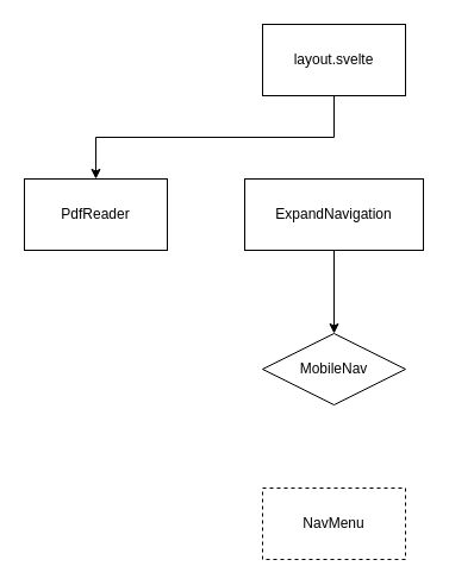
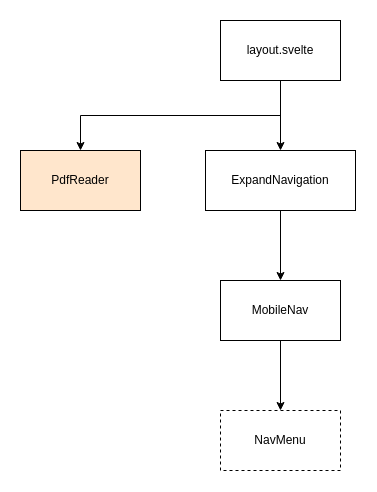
  <mxCell id="0" />
  <mxCell id="1" parent="0" />
  <mxCell id="2" style="edgeStyle=orthogonalEdgeStyle;rounded=0;orthogonalLoop=1;jettySize=auto;html=1;exitX=0.5;exitY=1;exitDx=0;exitDy=0;entryX=0.5;entryY=0;entryDx=0;entryDy=0;" edge="1" parent="1" source="4" target="5"><mxGeometry relative="1" as="geometry" /></mxCell>
+ <mxCell id="3" style="edgeStyle=orthogonalEdgeStyle;rounded=0;orthogonalLoop=1;jettySize=auto;html=1;exitX=0.5;exitY=1;exitDx=0;exitDy=0;entryX=0.5;entryY=0;entryDx=0;entryDy=0;" edge="1" parent="1" source="4" target="7"><mxGeometry relative="1" as="geometry" /></mxCell>
  <mxCell id="4" value="layout.svelte" style="rounded=0;whiteSpace=wrap;html=1;" vertex="1" parent="1"><mxGeometry x="220" y="20" width="120" height="60" as="geometry" /></mxCell>
- <mxCell id="5" value="PdfReader" style="rounded=0;whiteSpace=wrap;html=1;" vertex="1" parent="1"><mxGeometry x="20" y="150" width="120" height="60" as="geometry" /></mxCell>
+ <mxCell id="5" value="PdfReader" style="rounded=0;whiteSpace=wrap;html=1;fillColor=#ffe6cc;" vertex="1" parent="1"><mxGeometry x="20" y="150" width="120" height="60" as="geometry" /></mxCell>
  <mxCell id="6" style="edgeStyle=orthogonalEdgeStyle;rounded=0;orthogonalLoop=1;jettySize=auto;html=1;exitX=0.5;exitY=1;exitDx=0;exitDy=0;entryX=0.5;entryY=0;entryDx=0;entryDy=0;" edge="1" parent="1" source="7" target="9"><mxGeometry relative="1" as="geometry" /></mxCell>
  <mxCell id="7" value="ExpandNavigation" style="rounded=0;whiteSpace=wrap;html=1;" vertex="1" parent="1"><mxGeometry x="205" y="150" width="150" height="60" as="geometry" /></mxCell>
- <mxCell id="9" value="MobileNav" style="rhombus;whiteSpace=wrap;html=1;" vertex="1" parent="1"><mxGeometry x="220" y="280" width="120" height="60" as="geometry" /></mxCell>
+ <mxCell id="8" value="" style="edgeStyle=orthogonalEdgeStyle;rounded=0;orthogonalLoop=1;jettySize=auto;html=1;" edge="1" parent="1" source="9" target="10"><mxGeometry relative="1" as="geometry" /></mxCell>
+ <mxCell id="9" value="MobileNav" style="rounded=0;whiteSpace=wrap;html=1;" vertex="1" parent="1"><mxGeometry x="220" y="280" width="120" height="60" as="geometry" /></mxCell>
  <mxCell id="10" value="NavMenu" style="rounded=0;whiteSpace=wrap;html=1;dashed=1;" vertex="1" parent="1"><mxGeometry x="220" y="410" width="120" height="60" as="geometry" /></mxCell>
